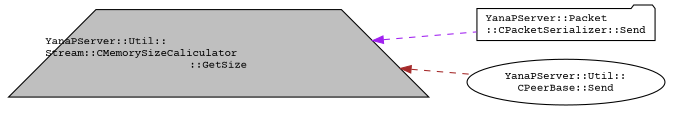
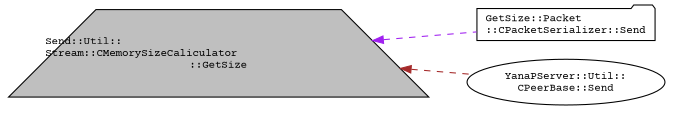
  digraph {
    fontname="Courier Prime"
    rankdir=LR
    node [color=black fillcolor=white fontname="Courier Prime" fontsize=10 style=filled]
    edge [dir=back fontname="Courier Prime" fontsize=10 labelfontname=Helvetica labelfontsize=10 style=dashed]
-   n1 [fillcolor=grey75 fontcolor=black height=0.2 label="YanaPServer::Util::\lStream::CMemorySizeCaliculator\l::GetSize" shape=trapezium width=0.4]
-   n2 [height=0.2 label="YanaPServer::Packet\l::CPacketSerializer::Send" shape=folder width=0.4]
+   n1 [fillcolor=grey75 fontcolor=black height=0.2 label="Send::Util::\lStream::CMemorySizeCaliculator\l::GetSize" shape=trapezium width=0.4]
+   n2 [height=0.2 label="GetSize::Packet\l::CPacketSerializer::Send" shape=folder width=0.4]
    n3 [height=0.2 label="YanaPServer::Util::\lCPeerBase::Send" shape=ellipse width=0.4]
    n1 -> n2 [color=purple]
    n1 -> n3 [color=brown]
  }
